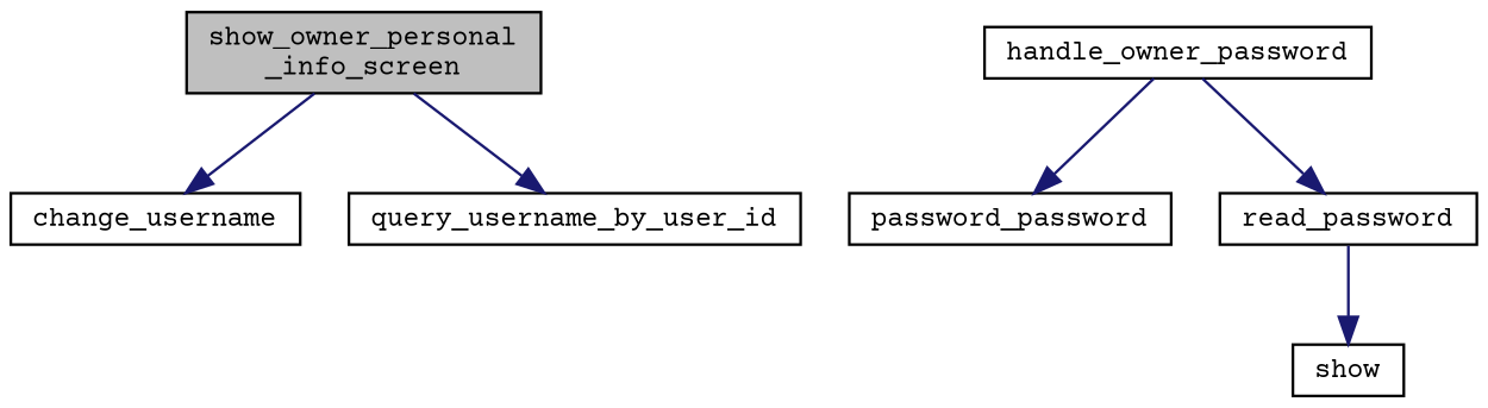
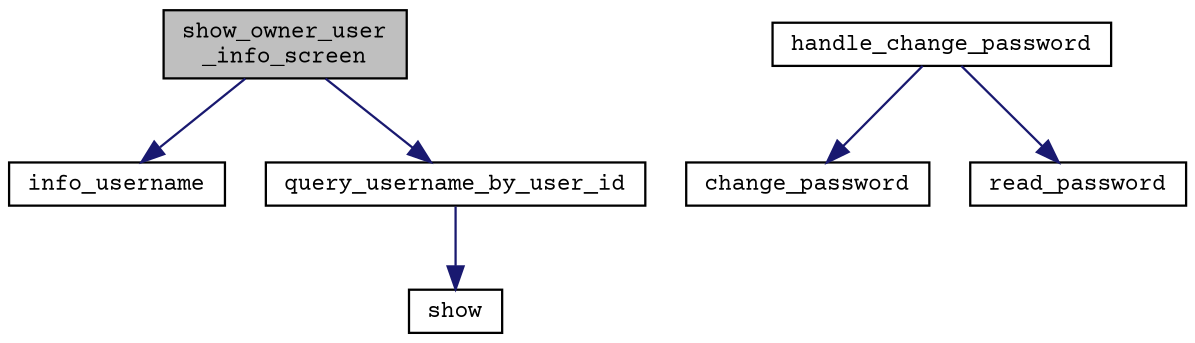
  digraph {
    fontname="Courier Prime"
    rankdir=TB
    node [color=black fillcolor=white fontname="Courier Prime" fontsize=10 shape=record style=filled]
    edge [color=midnightblue fontname="Courier Prime" fontsize=10 labelfontname=Helvetica labelfontsize=10 style=solid]
-   n1 [fillcolor=grey75 fontcolor=black height=0.2 label="show_owner_personal\l_info_screen" width=0.4]
-   n2 [height=0.2 label=change_username width=0.4]
+   n1 [fillcolor=grey75 fontcolor=black height=0.2 label="show_owner_user\l_info_screen" width=0.4]
+   n2 [height=0.2 label=info_username width=0.4]
    n3 [height=0.2 label=query_username_by_user_id width=0.4]
-   n4 [height=0.2 label=handle_owner_password width=0.4]
-   n5 [height=0.2 label=password_password width=0.4]
+   n4 [height=0.2 label=handle_change_password width=0.4]
+   n5 [height=0.2 label=change_password width=0.4]
    n6 [height=0.2 label=read_password width=0.4]
    n7 [height=0.2 label=show width=0.4]
    n1 -> n2
    n1 -> n3
    n4 -> n5
    n4 -> n6
-   n6 -> n7
+   n3 -> n7
  }
